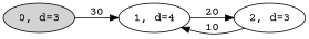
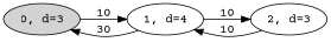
  digraph {
    fontname="Courier Prime"
    rankdir=LR
    node [fontname="Courier Prime"]
    edge [fontname="Courier Prime"]
    n1 [label="0, d=3" style=filled]
    n2 [label="1, d=4"]
    n3 [label="2, d=3"]
-   n1 -> n2 [label=30]
-   n2 -> n3 [label=20]
+   n1 -> n2 [label=10]
+   n2 -> n1 [label=30]
+   n2 -> n3 [label=10]
    n3 -> n2 [label=10]
  }
